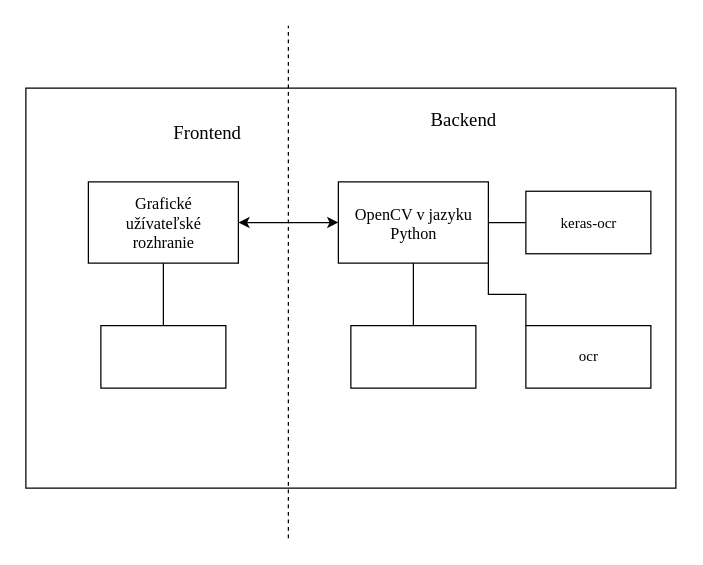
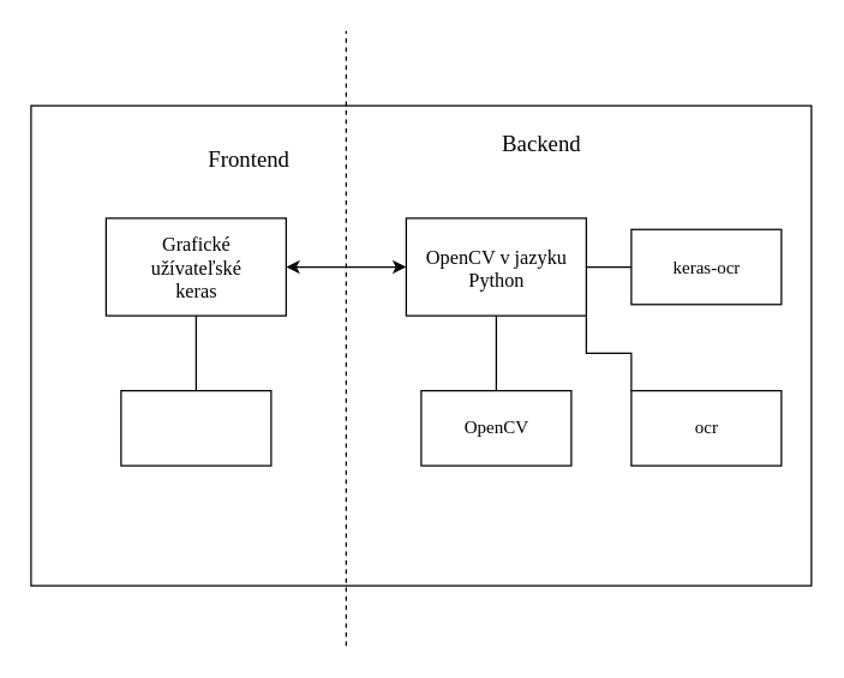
  <mxCell id="0" />
  <mxCell id="1" parent="0" />
  <mxCell id="2" value="" style="rounded=0;whiteSpace=wrap;html=1;" parent="1" vertex="1"><mxGeometry x="20" y="70" width="520" height="320" as="geometry" /></mxCell>
  <mxCell id="3" style="edgeStyle=orthogonalEdgeStyle;rounded=0;orthogonalLoop=1;jettySize=auto;html=1;endArrow=none;endFill=0;dashed=1;" parent="1" edge="1"><mxGeometry relative="1" as="geometry"><mxPoint x="230" y="20" as="targetPoint" /><mxPoint x="230" y="430" as="sourcePoint" /></mxGeometry></mxCell>
  <mxCell id="4" value="&lt;font face=&quot;computer modern&quot; style=&quot;font-size: 15px;&quot;&gt;Frontend&lt;/font&gt;" style="text;html=1;align=center;verticalAlign=middle;resizable=0;points=[];autosize=1;strokeColor=none;fillColor=none;" parent="1" vertex="1"><mxGeometry x="125" y="90" width="80" height="30" as="geometry" /></mxCell>
- <mxCell id="5" value="&lt;font face=&quot;computer modern&quot; style=&quot;font-size: 15px;&quot;&gt;Backend&lt;/font&gt;" style="text;html=1;align=center;verticalAlign=middle;resizable=0;points=[];autosize=1;strokeColor=none;fillColor=none;" parent="1" vertex="1"><mxGeometry x="330" y="80" width="80" height="30" as="geometry" /></mxCell>
+ <mxCell id="5" value="&lt;font face=&quot;computer modern&quot; style=&quot;font-size: 15px;&quot;&gt;Backend&lt;/font&gt;" style="text;html=1;align=center;verticalAlign=middle;resizable=0;points=[];autosize=1;strokeColor=none;fillColor=none;" parent="1" vertex="1"><mxGeometry x="320" y="80" width="80" height="30" as="geometry" /></mxCell>
  <mxCell id="6" style="edgeStyle=orthogonalEdgeStyle;rounded=0;orthogonalLoop=1;jettySize=auto;html=1;exitX=1;exitY=0.5;exitDx=0;exitDy=0;entryX=0;entryY=0.5;entryDx=0;entryDy=0;startArrow=classic;startFill=1;" parent="1" source="7" target="13" edge="1"><mxGeometry relative="1" as="geometry" /></mxCell>
  <mxCell id="7" value="" style="rounded=0;whiteSpace=wrap;html=1;" parent="1" vertex="1"><mxGeometry x="70" y="145" width="120" height="65" as="geometry" /></mxCell>
  <mxCell id="8" style="edgeStyle=orthogonalEdgeStyle;rounded=0;orthogonalLoop=1;jettySize=auto;html=1;endArrow=none;endFill=0;exitX=0.5;exitY=1;exitDx=0;exitDy=0;" parent="1" source="7" target="10" edge="1"><mxGeometry relative="1" as="geometry"><mxPoint x="130" y="220" as="sourcePoint" /></mxGeometry></mxCell>
  <mxCell id="9" value="&lt;font face=&quot;computer modern&quot; style=&quot;font-size: 13px;&quot;&gt;Grafické&lt;br&gt;&lt;/font&gt;" style="text;html=1;align=center;verticalAlign=middle;resizable=0;points=[];autosize=1;strokeColor=none;fillColor=none;" parent="1" vertex="1"><mxGeometry x="95" y="147" width="70" height="30" as="geometry" /></mxCell>
  <mxCell id="10" value="" style="rounded=0;whiteSpace=wrap;html=1;" parent="1" vertex="1"><mxGeometry x="80" y="260" width="100" height="50" as="geometry" /></mxCell>
  <mxCell id="11" style="edgeStyle=orthogonalEdgeStyle;rounded=0;orthogonalLoop=1;jettySize=auto;html=1;exitX=1;exitY=0.5;exitDx=0;exitDy=0;entryX=0;entryY=0.5;entryDx=0;entryDy=0;endArrow=none;endFill=0;" parent="1" source="13" target="18" edge="1"><mxGeometry relative="1" as="geometry" /></mxCell>
  <mxCell id="12" style="edgeStyle=orthogonalEdgeStyle;rounded=0;orthogonalLoop=1;jettySize=auto;html=1;exitX=1;exitY=1;exitDx=0;exitDy=0;entryX=0;entryY=0;entryDx=0;entryDy=0;endArrow=none;endFill=0;" parent="1" source="13" target="20" edge="1"><mxGeometry relative="1" as="geometry" /></mxCell>
  <mxCell id="13" value="" style="rounded=0;whiteSpace=wrap;html=1;" parent="1" vertex="1"><mxGeometry x="270" y="145" width="120" height="65" as="geometry" /></mxCell>
  <mxCell id="14" style="edgeStyle=orthogonalEdgeStyle;rounded=0;orthogonalLoop=1;jettySize=auto;html=1;endArrow=none;endFill=0;exitX=0.5;exitY=1;exitDx=0;exitDy=0;" parent="1" source="13" target="16" edge="1"><mxGeometry relative="1" as="geometry"><mxPoint x="330" y="220" as="sourcePoint" /></mxGeometry></mxCell>
  <mxCell id="15" value="&lt;font face=&quot;computer modern&quot;&gt;&lt;span style=&quot;font-size: 13px;&quot;&gt;OpenCV v jazyku&lt;br&gt;&lt;/span&gt;&lt;/font&gt;" style="text;html=1;align=center;verticalAlign=middle;resizable=0;points=[];autosize=1;strokeColor=none;fillColor=none;" parent="1" vertex="1"><mxGeometry x="280" y="155.5" width="100" height="30" as="geometry" /></mxCell>
  <mxCell id="16" value="" style="rounded=0;whiteSpace=wrap;html=1;" parent="1" vertex="1"><mxGeometry x="280" y="260" width="100" height="50" as="geometry" /></mxCell>
+ <mxCell id="17" value="&lt;font style=&quot;font-size: 12px;&quot; face=&quot;computer modern&quot;&gt;OpenCV&lt;/font&gt;" style="text;html=1;align=center;verticalAlign=middle;resizable=0;points=[];autosize=1;strokeColor=none;fillColor=none;" parent="1" vertex="1"><mxGeometry x="295" y="270" width="70" height="30" as="geometry" /></mxCell>
  <mxCell id="18" value="" style="rounded=0;whiteSpace=wrap;html=1;" parent="1" vertex="1"><mxGeometry x="420" y="152.5" width="100" height="50" as="geometry" /></mxCell>
  <mxCell id="19" value="&lt;font style=&quot;font-size: 12px;&quot; face=&quot;computer modern&quot;&gt;keras-ocr&lt;/font&gt;" style="text;html=1;align=center;verticalAlign=middle;resizable=0;points=[];autosize=1;strokeColor=none;fillColor=none;" parent="1" vertex="1"><mxGeometry x="435" y="162.5" width="70" height="30" as="geometry" /></mxCell>
  <mxCell id="20" value="" style="rounded=0;whiteSpace=wrap;html=1;" parent="1" vertex="1"><mxGeometry x="420" y="260" width="100" height="50" as="geometry" /></mxCell>
  <mxCell id="21" value="&lt;font style=&quot;font-size: 12px;&quot; face=&quot;computer modern&quot;&gt;ocr&lt;/font&gt;" style="text;html=1;align=center;verticalAlign=middle;resizable=0;points=[];autosize=1;strokeColor=none;fillColor=none;" parent="1" vertex="1"><mxGeometry x="445" y="270" width="50" height="30" as="geometry" /></mxCell>
  <mxCell id="22" value="&lt;font face=&quot;computer modern&quot; style=&quot;font-size: 13px;&quot;&gt;užívateľské&lt;br&gt;&lt;/font&gt;" style="text;html=1;align=center;verticalAlign=middle;resizable=0;points=[];autosize=1;strokeColor=none;fillColor=none;" vertex="1" parent="1"><mxGeometry x="90" y="162.5" width="80" height="30" as="geometry" /></mxCell>
- <mxCell id="23" value="&lt;font face=&quot;computer modern&quot; style=&quot;font-size: 13px;&quot;&gt;rozhranie&lt;/font&gt;" style="text;html=1;align=center;verticalAlign=middle;resizable=0;points=[];autosize=1;strokeColor=none;fillColor=none;" vertex="1" parent="1"><mxGeometry x="95" y="178" width="70" height="30" as="geometry" /></mxCell>
+ <mxCell id="23" value="&lt;font face=&quot;computer modern&quot; style=&quot;font-size: 13px;&quot;&gt;keras&lt;/font&gt;" style="text;html=1;align=center;verticalAlign=middle;resizable=0;points=[];autosize=1;strokeColor=none;fillColor=none;" vertex="1" parent="1"><mxGeometry x="95" y="178" width="70" height="30" as="geometry" /></mxCell>
  <mxCell id="24" value="&lt;font face=&quot;computer modern&quot;&gt;&lt;span style=&quot;font-size: 13px;&quot;&gt;Python&lt;br&gt;&lt;/span&gt;&lt;/font&gt;" style="text;html=1;align=center;verticalAlign=middle;resizable=0;points=[];autosize=1;strokeColor=none;fillColor=none;" vertex="1" parent="1"><mxGeometry x="300" y="170.5" width="60" height="30" as="geometry" /></mxCell>
